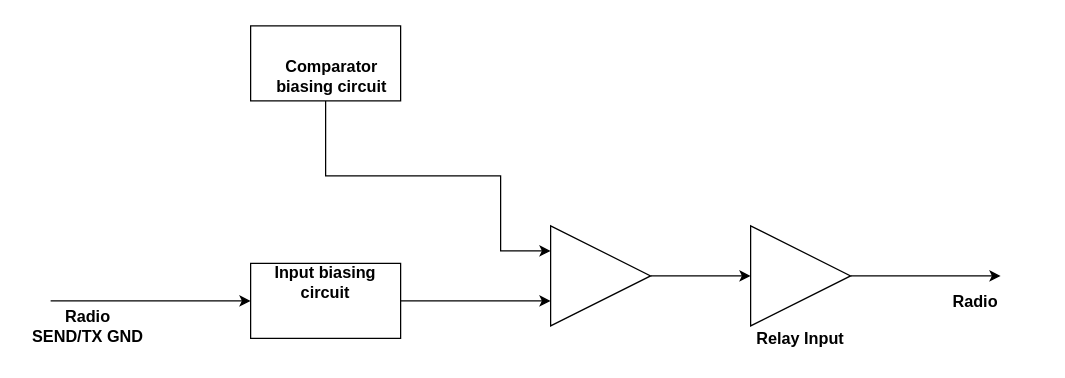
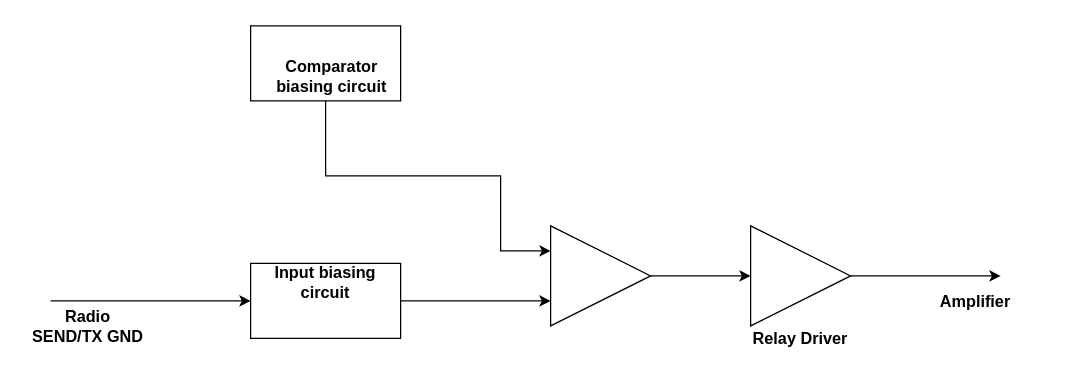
  <mxCell id="0" />
  <mxCell id="1" parent="0" />
  <mxCell id="2" value="" style="endArrow=classic;html=1;entryX=0;entryY=0.5;entryDx=0;entryDy=0;" edge="1" parent="1" target="4"><mxGeometry width="50" height="50" relative="1" as="geometry"><mxPoint x="40" y="240" as="sourcePoint" /><mxPoint x="200" y="240" as="targetPoint" /></mxGeometry></mxCell>
  <mxCell id="3" style="edgeStyle=orthogonalEdgeStyle;rounded=0;orthogonalLoop=1;jettySize=auto;html=1;exitX=1;exitY=0.5;exitDx=0;exitDy=0;entryX=0;entryY=0.75;entryDx=0;entryDy=0;" edge="1" parent="1" source="4" target="10"><mxGeometry relative="1" as="geometry" /></mxCell>
  <mxCell id="4" value="" style="rounded=0;whiteSpace=wrap;html=1;" vertex="1" parent="1"><mxGeometry x="200" y="210" width="120" height="60" as="geometry" /></mxCell>
  <mxCell id="5" value="&lt;b&gt;&lt;font style=&quot;font-size: 13px&quot;&gt;Input biasing circuit&lt;/font&gt;&lt;/b&gt;" style="text;html=1;strokeColor=none;fillColor=none;align=center;verticalAlign=middle;whiteSpace=wrap;rounded=0;" vertex="1" parent="1"><mxGeometry x="210" y="215" width="100" height="20" as="geometry" /></mxCell>
  <mxCell id="6" style="edgeStyle=orthogonalEdgeStyle;rounded=0;orthogonalLoop=1;jettySize=auto;html=1;exitX=0.5;exitY=1;exitDx=0;exitDy=0;entryX=0;entryY=0.25;entryDx=0;entryDy=0;" edge="1" parent="1" source="7" target="10"><mxGeometry relative="1" as="geometry"><Array as="points"><mxPoint x="260" y="140" /><mxPoint x="400" y="140" /><mxPoint x="400" y="200" /></Array></mxGeometry></mxCell>
  <mxCell id="7" value="" style="rounded=0;whiteSpace=wrap;html=1;" vertex="1" parent="1"><mxGeometry x="200" y="20" width="120" height="60" as="geometry" /></mxCell>
  <mxCell id="8" value="&lt;b&gt;&lt;font style=&quot;font-size: 13px&quot;&gt;Comparator biasing circuit&lt;/font&gt;&lt;/b&gt;" style="text;html=1;strokeColor=none;fillColor=none;align=center;verticalAlign=middle;whiteSpace=wrap;rounded=0;" vertex="1" parent="1"><mxGeometry x="215" y="50" width="100" height="20" as="geometry" /></mxCell>
  <mxCell id="9" value="" style="edgeStyle=orthogonalEdgeStyle;rounded=0;orthogonalLoop=1;jettySize=auto;html=1;" edge="1" parent="1" source="10" target="11"><mxGeometry relative="1" as="geometry" /></mxCell>
  <mxCell id="10" value="" style="triangle;whiteSpace=wrap;html=1;" vertex="1" parent="1"><mxGeometry x="440" y="180" width="80" height="80" as="geometry" /></mxCell>
  <mxCell id="11" value="" style="triangle;whiteSpace=wrap;html=1;" vertex="1" parent="1"><mxGeometry x="600" y="180" width="80" height="80" as="geometry" /></mxCell>
  <mxCell id="12" value="" style="endArrow=classic;html=1;" edge="1" parent="1"><mxGeometry width="50" height="50" relative="1" as="geometry"><mxPoint x="680" y="220" as="sourcePoint" /><mxPoint x="800" y="220" as="targetPoint" /></mxGeometry></mxCell>
- <mxCell id="13" value="&lt;b&gt;&lt;font style=&quot;font-size: 13px&quot;&gt;Relay Input&lt;/font&gt;&lt;/b&gt;" style="text;html=1;strokeColor=none;fillColor=none;align=center;verticalAlign=middle;whiteSpace=wrap;rounded=0;" vertex="1" parent="1"><mxGeometry x="590" y="260" width="100" height="20" as="geometry" /></mxCell>
+ <mxCell id="13" value="&lt;b&gt;&lt;font style=&quot;font-size: 13px&quot;&gt;Relay Driver&lt;/font&gt;&lt;/b&gt;" style="text;html=1;strokeColor=none;fillColor=none;align=center;verticalAlign=middle;whiteSpace=wrap;rounded=0;" vertex="1" parent="1"><mxGeometry x="590" y="260" width="100" height="20" as="geometry" /></mxCell>
  <mxCell id="14" value="&lt;b&gt;&lt;font style=&quot;font-size: 13px&quot;&gt;Radio &lt;br&gt;SEND/TX GND&lt;/font&gt;&lt;/b&gt;" style="text;html=1;strokeColor=none;fillColor=none;align=center;verticalAlign=middle;whiteSpace=wrap;rounded=0;" vertex="1" parent="1"><mxGeometry x="20" y="250" width="100" height="20" as="geometry" /></mxCell>
- <mxCell id="15" value="&lt;span style=&quot;font-size: 13px&quot;&gt;&lt;b&gt;Radio&lt;/b&gt;&lt;/span&gt;" style="text;html=1;strokeColor=none;fillColor=none;align=center;verticalAlign=middle;whiteSpace=wrap;rounded=0;" vertex="1" parent="1"><mxGeometry x="730" y="230" width="100" height="20" as="geometry" /></mxCell>
+ <mxCell id="15" value="&lt;span style=&quot;font-size: 13px&quot;&gt;&lt;b&gt;Amplifier&lt;/b&gt;&lt;/span&gt;" style="text;html=1;strokeColor=none;fillColor=none;align=center;verticalAlign=middle;whiteSpace=wrap;rounded=0;" vertex="1" parent="1"><mxGeometry x="730" y="230" width="100" height="20" as="geometry" /></mxCell>
